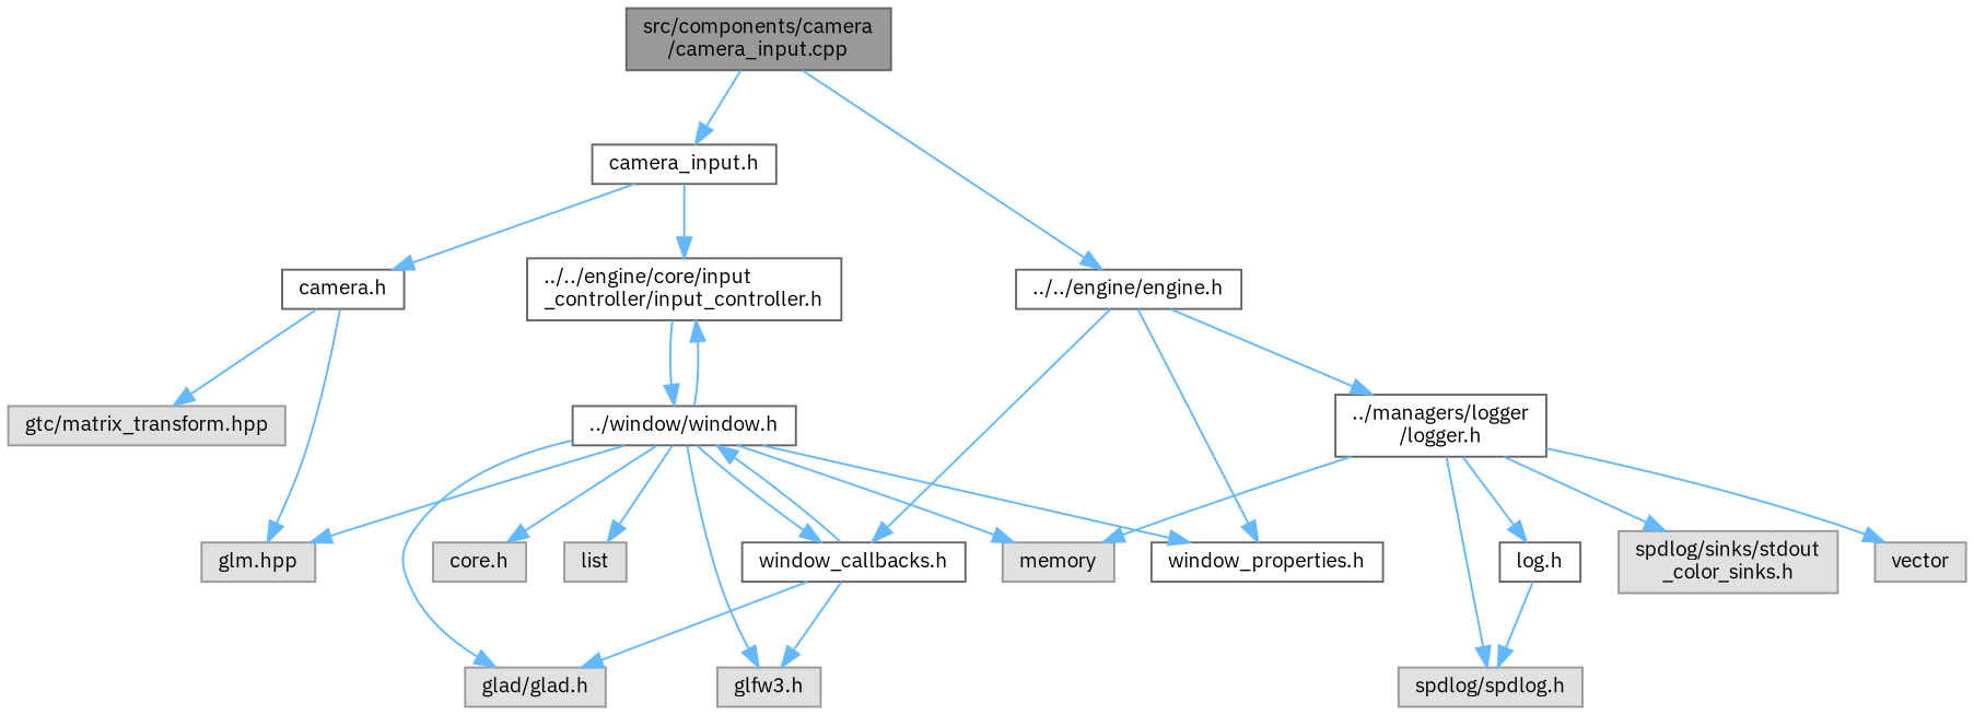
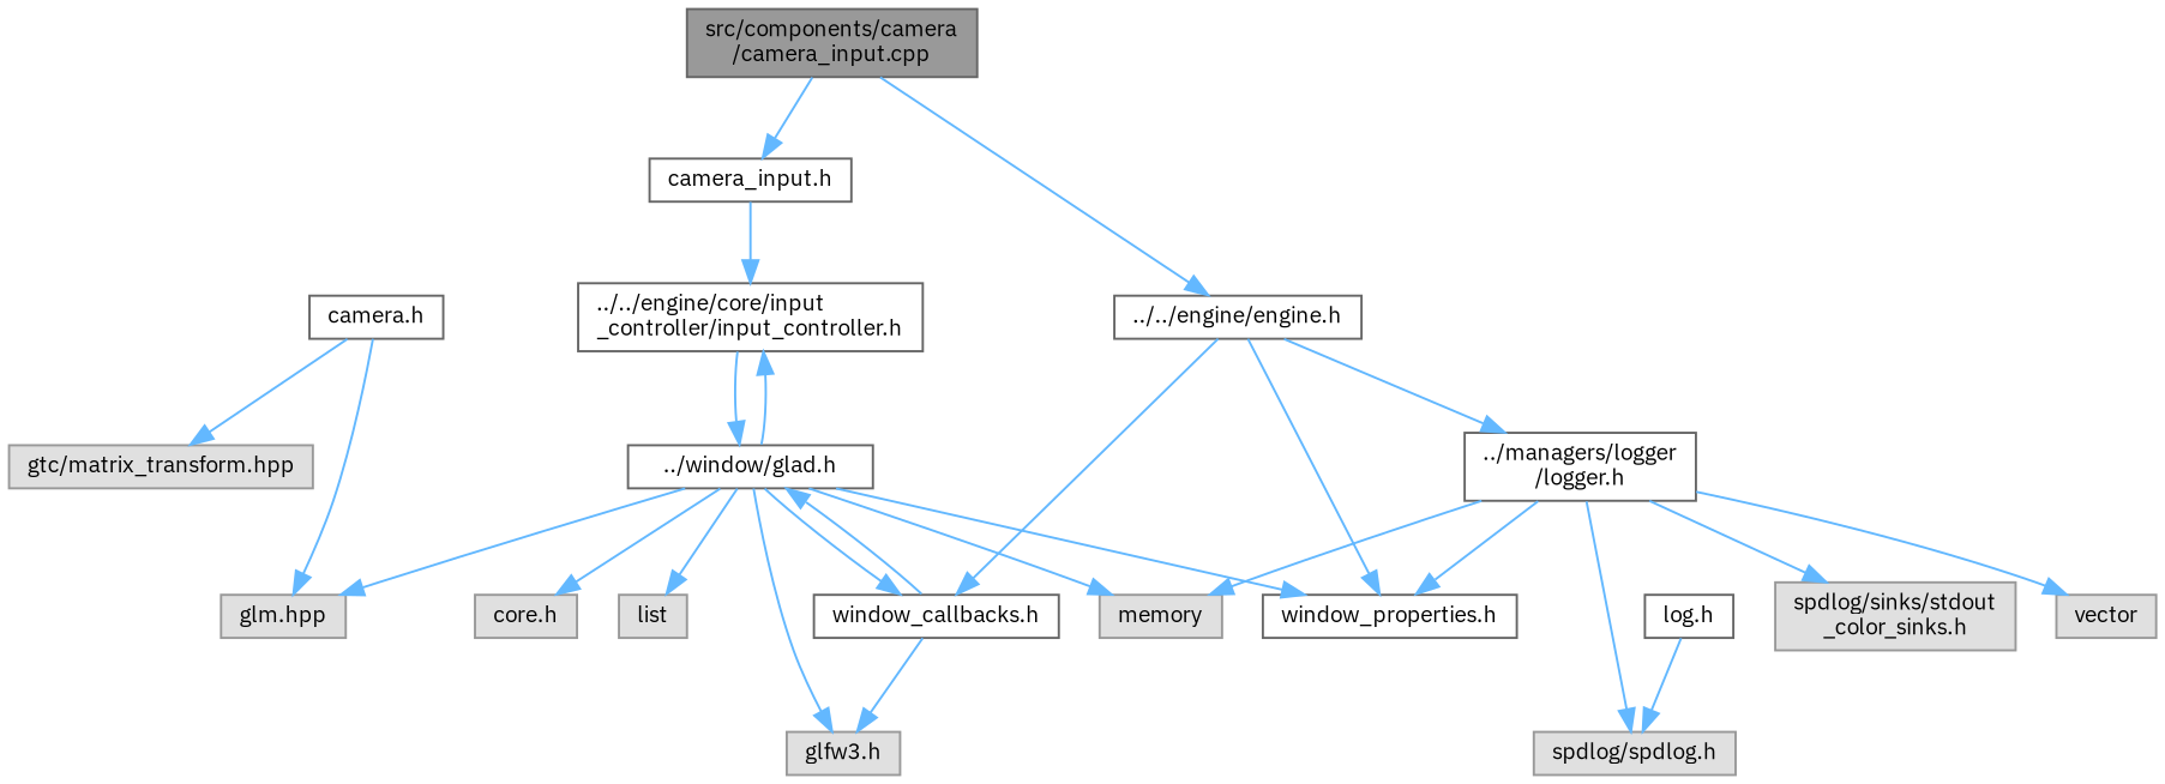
  digraph {
    fontname="IBM Plex Sans"
    node [color=grey60 fillcolor="#E0E0E0" fontname="IBM Plex Sans" fontsize=10 shape=box style=filled]
    edge [color=steelblue1 fontname="IBM Plex Sans" fontsize=10 labelfontname=Helvetica labelfontsize=10 style=solid]
    n1 [color=gray40 fillcolor=grey60 fontcolor=black height=0.2 label="src/components/camera\l/camera_input.cpp" width=0.4]
    n2 [color=grey40 fillcolor=white height=0.2 label="camera_input.h" width=0.4]
    n3 [color=grey40 fillcolor=white height=0.2 label="../../engine/engine.h" width=0.4]
    n4 [color=grey40 fillcolor=white height=0.2 label="camera.h" width=0.4]
    n5 [color=grey40 fillcolor=white height=0.2 label="../../engine/core/input\l_controller/input_controller.h" width=0.4]
    n6 [color=grey40 fillcolor=white height=0.2 label="window_properties.h" width=0.4]
    n7 [color=grey40 fillcolor=white height=0.2 label="window_callbacks.h" width=0.4]
    n8 [color=grey40 fillcolor=white height=0.2 label="../managers/logger\l/logger.h" width=0.4]
    n9 [height=0.2 label="glm.hpp" width=0.4]
    n10 [height=0.2 label="gtc/matrix_transform.hpp" width=0.4]
-   n11 [color=grey40 fillcolor=white height=0.2 label="../window/window.h" width=0.4]
+   n11 [color=grey40 fillcolor=white height=0.2 label="../window/glad.h" width=0.4]
    n12 [height=0.2 label=memory width=0.4]
    n13 [height=0.2 label=list width=0.4]
    n14 [height=0.2 label="core.h" width=0.4]
-   n15 [height=0.2 label="glad/glad.h" width=0.4]
    n16 [height=0.2 label="glfw3.h" width=0.4]
    n17 [height=0.2 label="spdlog/spdlog.h" width=0.4]
    n18 [height=0.2 label="spdlog/sinks/stdout\l_color_sinks.h" width=0.4]
    n19 [height=0.2 label=vector width=0.4]
    n20 [color=grey40 fillcolor=white height=0.2 label="log.h" width=0.4]
    n1 -> n2
    n1 -> n3
-   n2 -> n4
    n2 -> n5
    n3 -> n6
    n3 -> n7
    n3 -> n8
    n4 -> n9
    n4 -> n10
    n5 -> n11
    n7 -> n11
-   n7 -> n15
    n7 -> n16
    n8 -> n12
    n8 -> n17
    n8 -> n18
    n8 -> n19
-   n8 -> n20
+   n8 -> n6
    n11 -> n5
    n11 -> n6
    n11 -> n7
    n11 -> n9
    n11 -> n12
    n11 -> n13
    n11 -> n14
-   n11 -> n15
    n11 -> n16
    n20 -> n17
  }
